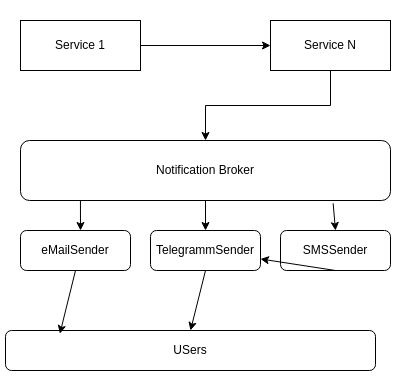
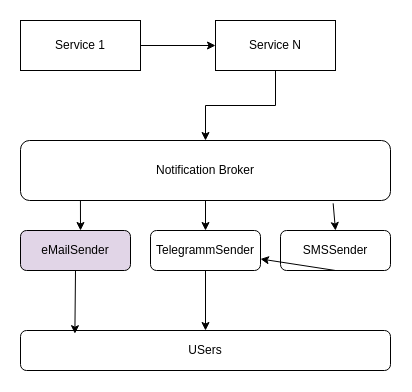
  <mxCell id="0" />
  <mxCell id="1" parent="0" />
  <mxCell id="2" value="" style="edgeStyle=orthogonalEdgeStyle;rounded=0;orthogonalLoop=1;jettySize=auto;html=1;" parent="1" source="3" target="10" edge="1"><mxGeometry relative="1" as="geometry" /></mxCell>
  <mxCell id="3" value="Notification Broker" style="rounded=1;whiteSpace=wrap;html=1;" parent="1" vertex="1"><mxGeometry x="20" y="140" width="370" height="60" as="geometry" /></mxCell>
  <mxCell id="4" value="" style="edgeStyle=orthogonalEdgeStyle;rounded=0;orthogonalLoop=1;jettySize=auto;html=1;" parent="1" source="5" target="7" edge="1"><mxGeometry relative="1" as="geometry" /></mxCell>
  <mxCell id="5" value="Service 1" style="rounded=0;whiteSpace=wrap;html=1;" parent="1" vertex="1"><mxGeometry x="20" y="20" width="120" height="50" as="geometry" /></mxCell>
  <mxCell id="6" value="" style="edgeStyle=orthogonalEdgeStyle;rounded=0;orthogonalLoop=1;jettySize=auto;html=1;" parent="1" source="7" target="3" edge="1"><mxGeometry relative="1" as="geometry" /></mxCell>
- <mxCell id="7" value="Service N" style="rounded=0;whiteSpace=wrap;html=1;" parent="1" vertex="1"><mxGeometry x="270" y="20" width="120" height="50" as="geometry" /></mxCell>
- <mxCell id="8" value="eMailSender" style="rounded=1;whiteSpace=wrap;html=1;" parent="1" vertex="1"><mxGeometry x="20" y="230" width="110" height="40" as="geometry" /></mxCell>
+ <mxCell id="7" value="Service N" style="rounded=0;whiteSpace=wrap;html=1;" parent="1" vertex="1"><mxGeometry x="215" y="20" width="120" height="50" as="geometry" /></mxCell>
+ <mxCell id="8" value="eMailSender" style="rounded=1;whiteSpace=wrap;html=1;fillColor=#e1d5e7;" parent="1" vertex="1"><mxGeometry x="20" y="230" width="110" height="40" as="geometry" /></mxCell>
  <mxCell id="9" value="SMSSender" style="rounded=1;whiteSpace=wrap;html=1;" parent="1" vertex="1"><mxGeometry x="280" y="230" width="110" height="40" as="geometry" /></mxCell>
  <mxCell id="10" value="TelegrammSender" style="rounded=1;whiteSpace=wrap;html=1;" parent="1" vertex="1"><mxGeometry x="150" y="230" width="110" height="40" as="geometry" /></mxCell>
  <mxCell id="11" value="" style="endArrow=classic;html=1;rounded=0;exitX=0.162;exitY=1;exitDx=0;exitDy=0;exitPerimeter=0;" parent="1" source="3" edge="1"><mxGeometry width="50" height="50" relative="1" as="geometry"><mxPoint x="170" y="380" as="sourcePoint" /><mxPoint x="80" y="230" as="targetPoint" /></mxGeometry></mxCell>
  <mxCell id="12" value="" style="endArrow=classic;html=1;rounded=0;exitX=0.845;exitY=1.047;exitDx=0;exitDy=0;exitPerimeter=0;entryX=0.5;entryY=0;entryDx=0;entryDy=0;" parent="1" source="3" target="9" edge="1"><mxGeometry width="50" height="50" relative="1" as="geometry"><mxPoint x="170" y="380" as="sourcePoint" /><mxPoint x="220" y="330" as="targetPoint" /></mxGeometry></mxCell>
- <mxCell id="13" value="USers" style="rounded=1;whiteSpace=wrap;html=1;" parent="1" vertex="1"><mxGeometry x="5" y="330" width="370" height="40" as="geometry" /></mxCell>
+ <mxCell id="13" value="USers" style="rounded=1;whiteSpace=wrap;html=1;" parent="1" vertex="1"><mxGeometry x="20" y="330" width="370" height="40" as="geometry" /></mxCell>
  <mxCell id="14" value="" style="endArrow=classic;html=1;rounded=0;exitX=0.5;exitY=1;exitDx=0;exitDy=0;entryX=0.147;entryY=0.08;entryDx=0;entryDy=0;entryPerimeter=0;" parent="1" source="8" target="13" edge="1"><mxGeometry width="50" height="50" relative="1" as="geometry"><mxPoint x="170" y="380" as="sourcePoint" /><mxPoint x="220" y="330" as="targetPoint" /></mxGeometry></mxCell>
  <mxCell id="15" value="" style="endArrow=classic;html=1;rounded=0;exitX=0.5;exitY=1;exitDx=0;exitDy=0;entryX=0.5;entryY=0;entryDx=0;entryDy=0;" parent="1" source="10" target="13" edge="1"><mxGeometry width="50" height="50" relative="1" as="geometry"><mxPoint x="170" y="380" as="sourcePoint" /><mxPoint x="220" y="330" as="targetPoint" /></mxGeometry></mxCell>
  <mxCell id="16" value="" style="endArrow=classic;html=1;rounded=0;exitX=0.5;exitY=1;exitDx=0;exitDy=0;" parent="1" source="9" target="10" edge="1"><mxGeometry width="50" height="50" relative="1" as="geometry"><mxPoint x="170" y="380" as="sourcePoint" /><mxPoint x="220" y="330" as="targetPoint" /></mxGeometry></mxCell>
